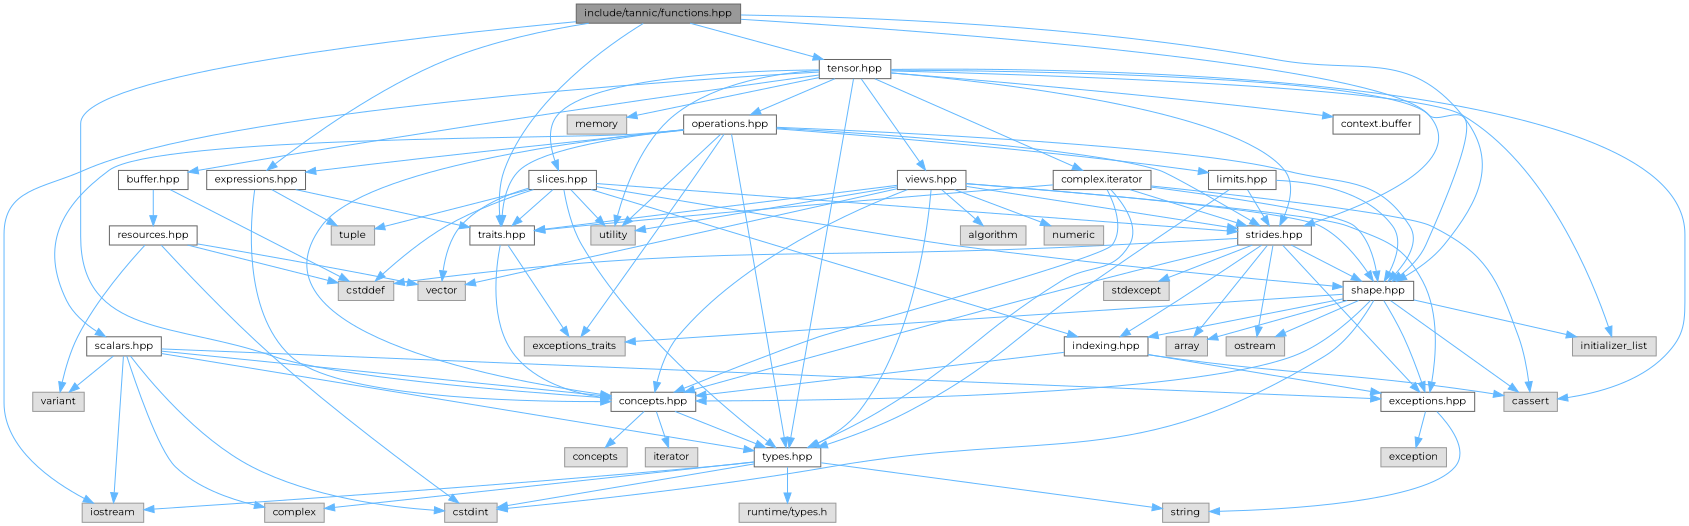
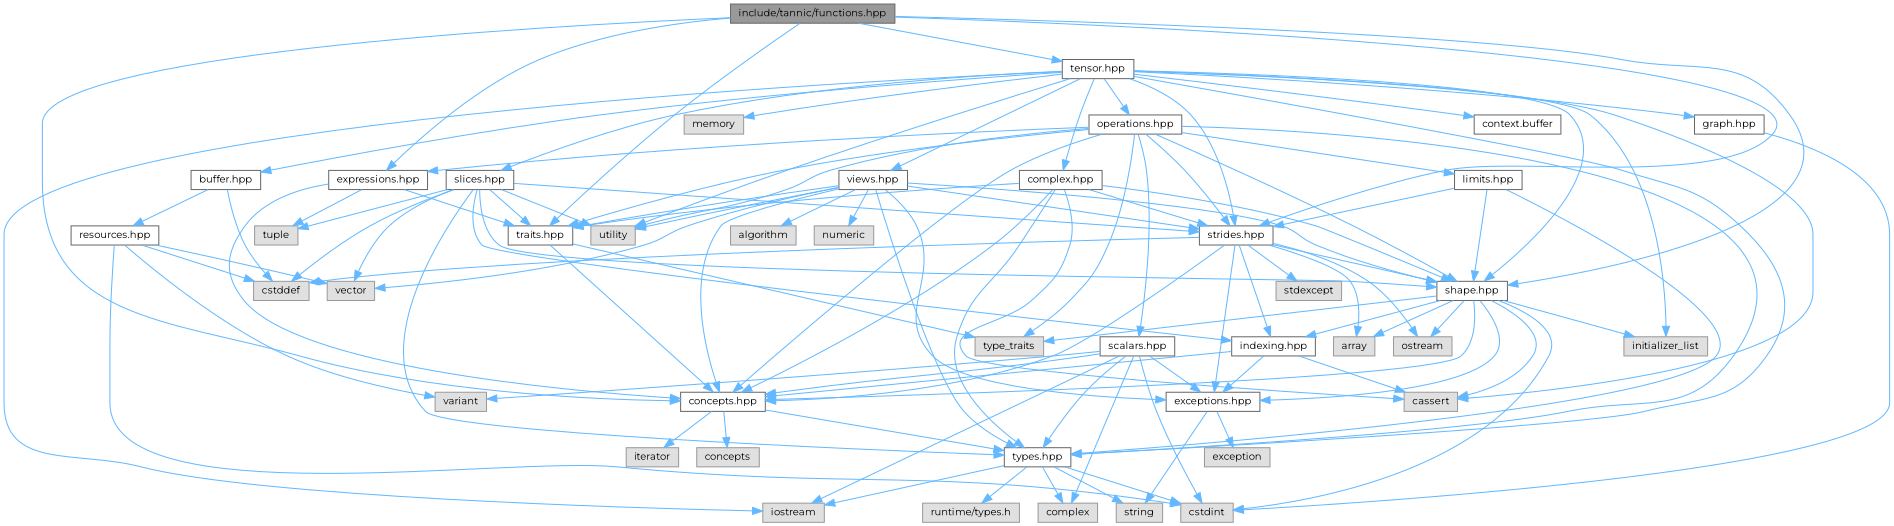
  digraph {
    fontname=Montserrat
    node [color=grey60 fillcolor="#E0E0E0" fontname=Montserrat fontsize=10 shape=box style=filled]
    edge [color=steelblue1 fontname=Montserrat fontsize=10 labelfontname=Helvetica labelfontsize=10 style=solid]
    n1 [color=gray40 fillcolor=grey60 fontcolor=black height=0.2 label="include/tannic/functions.hpp" width=0.4]
    n2 [color=grey40 fillcolor=white height=0.2 label="concepts.hpp" width=0.4]
    n3 [color=grey40 fillcolor=white height=0.2 label="expressions.hpp" width=0.4]
    n4 [color=grey40 fillcolor=white height=0.2 label="traits.hpp" width=0.4]
    n5 [color=grey40 fillcolor=white height=0.2 label="shape.hpp" width=0.4]
    n6 [color=grey40 fillcolor=white height=0.2 label="strides.hpp" width=0.4]
    n7 [color=grey40 fillcolor=white height=0.2 label="tensor.hpp" width=0.4]
    n8 [height=0.2 label=concepts width=0.4]
    n9 [height=0.2 label=iterator width=0.4]
    n10 [color=grey40 fillcolor=white height=0.2 label="types.hpp" width=0.4]
    n11 [height=0.2 label=tuple width=0.4]
-   n12 [height=0.2 label=exceptions_traits width=0.4]
+   n12 [height=0.2 label=type_traits width=0.4]
    n13 [height=0.2 label=cstdint width=0.4]
    n14 [height=0.2 label=array width=0.4]
    n15 [height=0.2 label=cassert width=0.4]
    n16 [height=0.2 label=initializer_list width=0.4]
    n17 [height=0.2 label=ostream width=0.4]
    n18 [color=grey40 fillcolor=white height=0.2 label="indexing.hpp" width=0.4]
    n19 [color=grey40 fillcolor=white height=0.2 label="exceptions.hpp" width=0.4]
    n20 [height=0.2 label=cstddef width=0.4]
    n21 [height=0.2 label=stdexcept width=0.4]
    n22 [height=0.2 label=iostream width=0.4]
    n23 [height=0.2 label=memory width=0.4]
    n24 [height=0.2 label=utility width=0.4]
    n25 [color=grey40 fillcolor=white height=0.2 label="buffer.hpp" width=0.4]
    n26 [color=grey40 fillcolor=white height=0.2 label="slices.hpp" width=0.4]
    n27 [color=grey40 fillcolor=white height=0.2 label="views.hpp" width=0.4]
    n28 [color=grey40 fillcolor=white height=0.2 label="operations.hpp" width=0.4]
-   n29 [color=grey40 fillcolor=white height=0.2 label="complex.iterator" width=0.4]
+   n29 [color=grey40 fillcolor=white height=0.2 label="complex.hpp" width=0.4]
+   n30 [color=grey40 fillcolor=white height=0.2 label="graph.hpp" width=0.4]
    n31 [color=grey40 fillcolor=white height=0.2 label="context.buffer" width=0.4]
    n32 [height=0.2 label=string width=0.4]
    n33 [height=0.2 label=complex width=0.4]
    n34 [height=0.2 label="runtime/types.h" width=0.4]
    n35 [height=0.2 label=exception width=0.4]
    n36 [color=grey40 fillcolor=white height=0.2 label="resources.hpp" width=0.4]
    n37 [height=0.2 label=vector width=0.4]
    n38 [height=0.2 label=algorithm width=0.4]
    n39 [height=0.2 label=numeric width=0.4]
    n40 [color=grey40 fillcolor=white height=0.2 label="scalars.hpp" width=0.4]
    n41 [color=grey40 fillcolor=white height=0.2 label="limits.hpp" width=0.4]
    n42 [height=0.2 label=variant width=0.4]
    n1 -> n2
    n1 -> n3
    n1 -> n4
    n1 -> n5
    n1 -> n6
    n1 -> n7
    n2 -> n8
    n2 -> n9
    n2 -> n10
    n3 -> n2
    n3 -> n4
    n3 -> n11
    n4 -> n2
    n4 -> n12
    n5 -> n2
    n5 -> n12
    n5 -> n13
    n5 -> n14
    n5 -> n15
    n5 -> n16
    n5 -> n17
    n5 -> n18
    n5 -> n19
    n6 -> n2
    n6 -> n5
    n6 -> n14
    n6 -> n17
    n6 -> n18
    n6 -> n19
    n6 -> n20
    n6 -> n21
    n7 -> n5
    n7 -> n6
    n7 -> n10
    n7 -> n15
    n7 -> n16
    n7 -> n22
    n7 -> n23
    n7 -> n24
    n7 -> n25
    n7 -> n26
    n7 -> n27
    n7 -> n28
    n7 -> n29
+   n7 -> n30
    n7 -> n31
    n10 -> n13
    n10 -> n22
    n10 -> n32
    n10 -> n33
    n10 -> n34
    n18 -> n2
    n18 -> n15
    n18 -> n19
    n19 -> n32
    n19 -> n35
    n25 -> n20
    n25 -> n36
    n26 -> n4
    n26 -> n5
    n26 -> n6
    n26 -> n10
    n26 -> n11
    n26 -> n18
    n26 -> n20
    n26 -> n24
    n26 -> n37
    n27 -> n2
    n27 -> n4
    n27 -> n5
    n27 -> n6
    n27 -> n10
    n27 -> n19
    n27 -> n24
    n27 -> n37
    n27 -> n38
    n27 -> n39
    n28 -> n2
    n28 -> n3
    n28 -> n4
    n28 -> n5
    n28 -> n6
    n28 -> n10
    n28 -> n12
    n28 -> n24
    n28 -> n40
    n28 -> n41
    n29 -> n2
    n29 -> n4
    n29 -> n5
    n29 -> n6
    n29 -> n10
    n29 -> n15
+   n30 -> n13
    n36 -> n13
    n36 -> n20
    n36 -> n37
    n36 -> n42
    n40 -> n2
    n40 -> n10
    n40 -> n13
    n40 -> n19
    n40 -> n22
    n40 -> n33
    n40 -> n42
    n41 -> n5
    n41 -> n6
    n41 -> n10
  }
